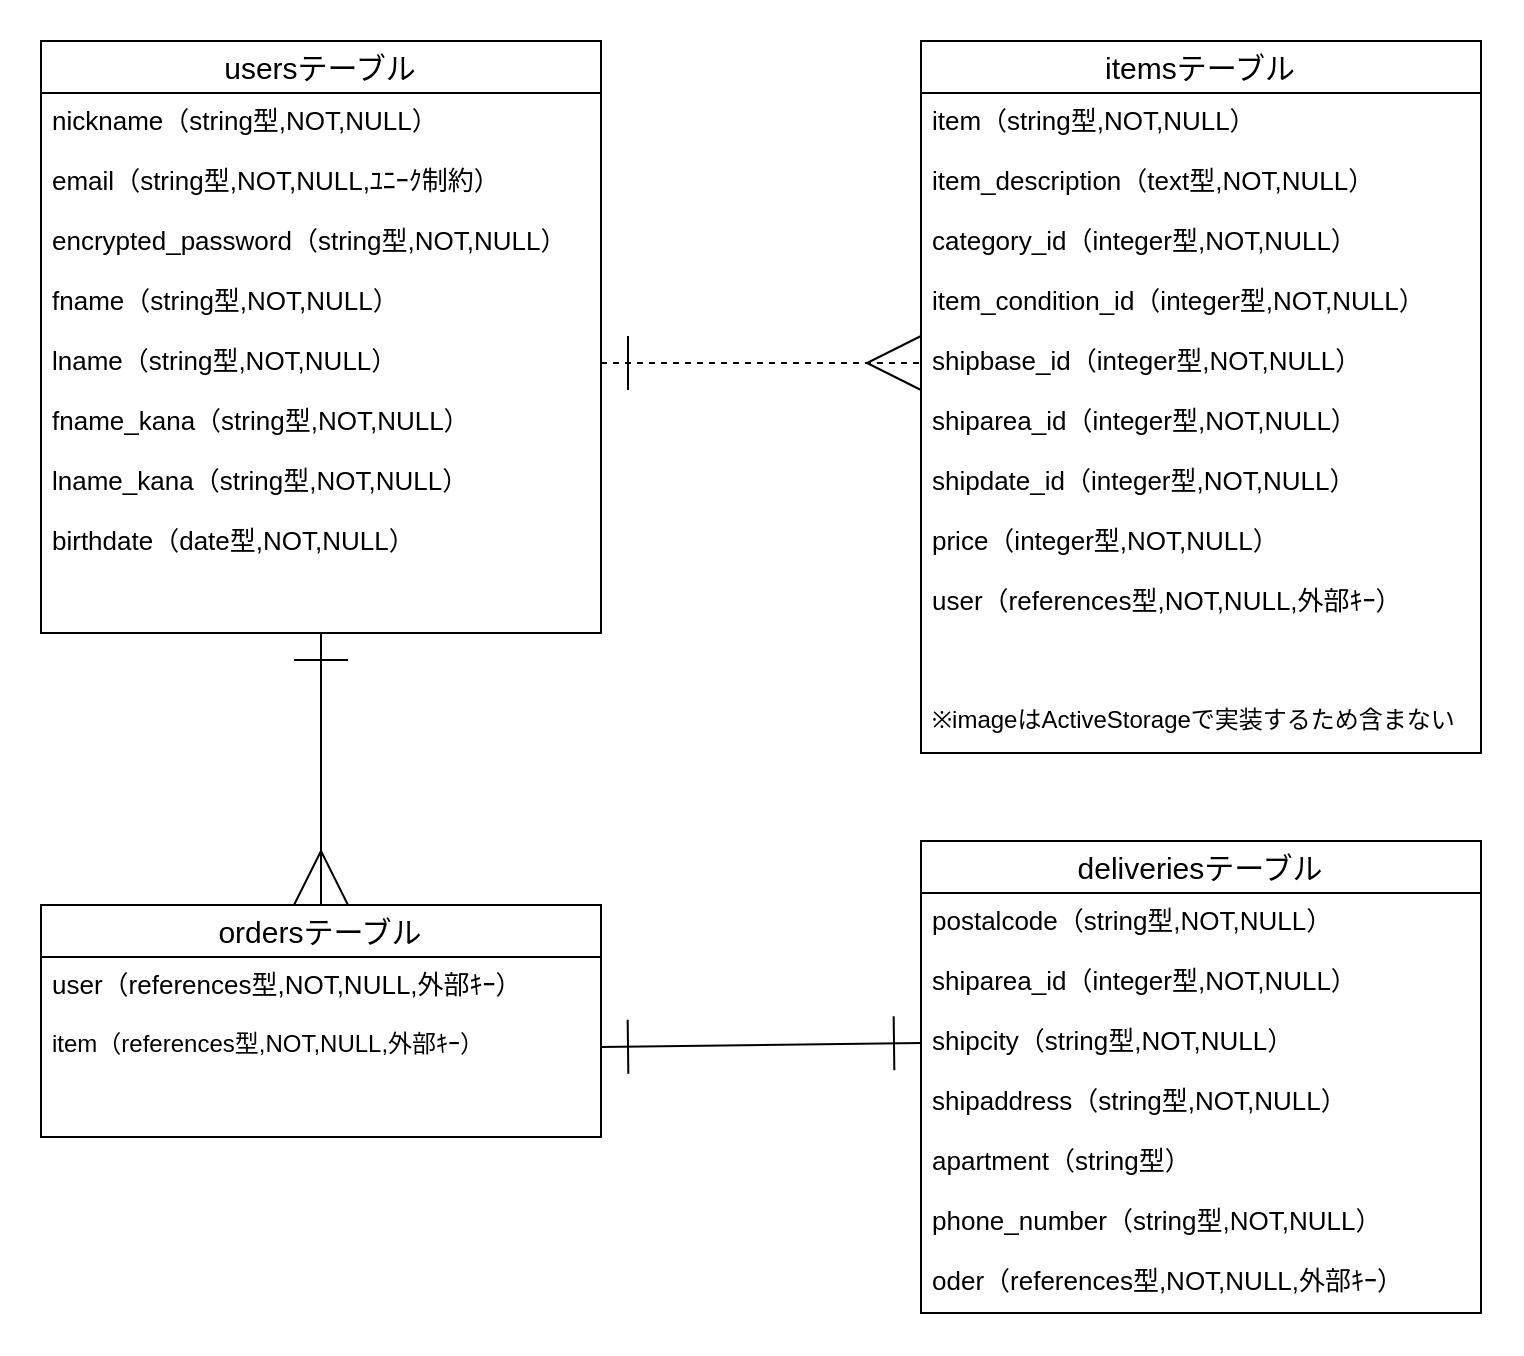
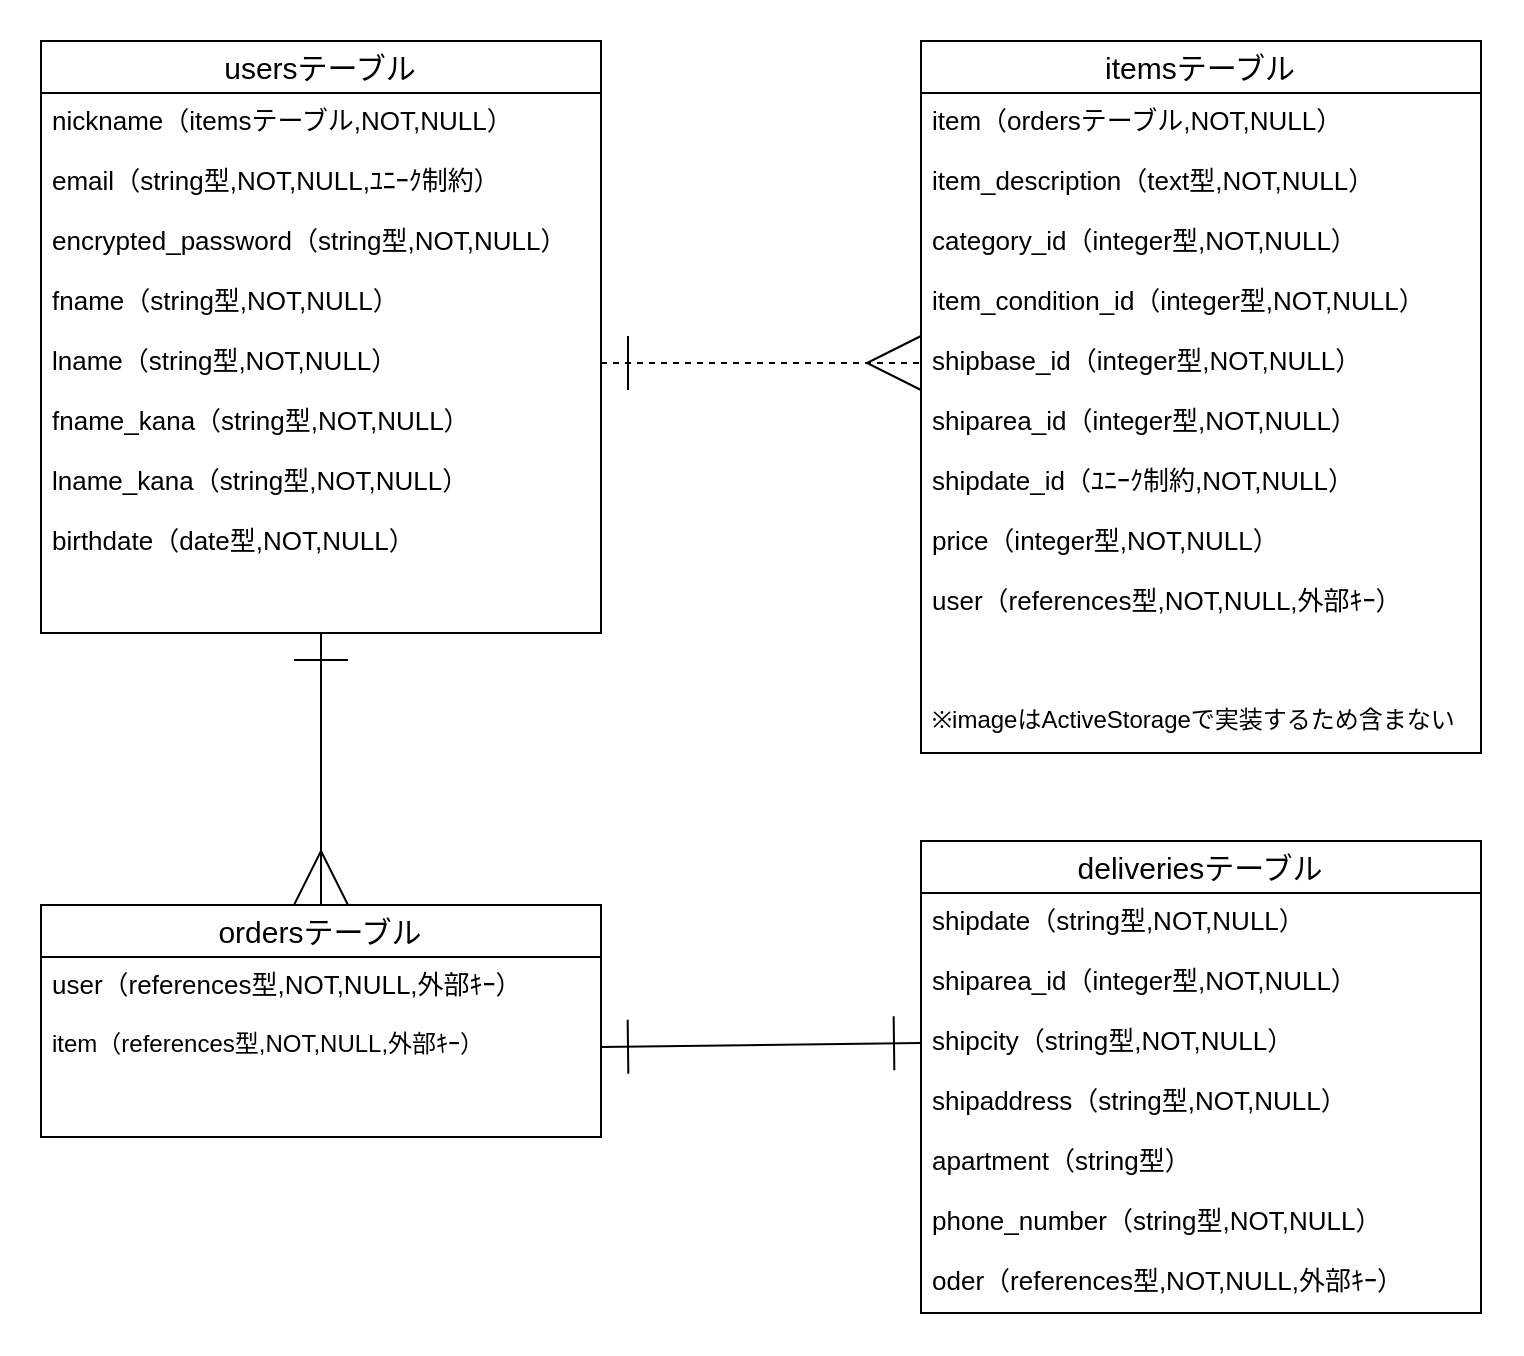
  <mxCell id="0" />
  <mxCell id="1" parent="0" />
  <mxCell id="2" style="edgeStyle=none;jumpSize=6;html=1;entryX=0.5;entryY=0;entryDx=0;entryDy=0;startArrow=ERone;startFill=0;endArrow=ERmany;endFill=0;startSize=25;endSize=25;" parent="1" source="3" target="25" edge="1"><mxGeometry relative="1" as="geometry" /></mxCell>
  <mxCell id="3" value="usersテーブル" style="swimlane;fontStyle=0;childLayout=stackLayout;horizontal=1;startSize=26;horizontalStack=0;resizeParent=1;resizeParentMax=0;resizeLast=0;collapsible=1;marginBottom=0;align=center;fontSize=15;" parent="1" vertex="1"><mxGeometry x="20" y="20" width="280" height="296" as="geometry" /></mxCell>
- <mxCell id="4" value="nickname（string型,NOT,NULL）" style="text;strokeColor=none;fillColor=none;spacingLeft=4;spacingRight=4;overflow=hidden;rotatable=0;points=[[0,0.5],[1,0.5]];portConstraint=eastwest;fontSize=13;" parent="3" vertex="1"><mxGeometry y="26" width="280" height="30" as="geometry" /></mxCell>
+ <mxCell id="4" value="nickname（itemsテーブル,NOT,NULL）" style="text;strokeColor=none;fillColor=none;spacingLeft=4;spacingRight=4;overflow=hidden;rotatable=0;points=[[0,0.5],[1,0.5]];portConstraint=eastwest;fontSize=13;" parent="3" vertex="1"><mxGeometry y="26" width="280" height="30" as="geometry" /></mxCell>
  <mxCell id="5" value="email（string型,NOT,NULL,ﾕﾆｰｸ制約）" style="text;strokeColor=none;fillColor=none;spacingLeft=4;spacingRight=4;overflow=hidden;rotatable=0;points=[[0,0.5],[1,0.5]];portConstraint=eastwest;fontSize=13;" parent="3" vertex="1"><mxGeometry y="56" width="280" height="30" as="geometry" /></mxCell>
  <mxCell id="6" value="encrypted_password（string型,NOT,NULL）" style="text;strokeColor=none;fillColor=none;spacingLeft=4;spacingRight=4;overflow=hidden;rotatable=0;points=[[0,0.5],[1,0.5]];portConstraint=eastwest;fontSize=13;" parent="3" vertex="1"><mxGeometry y="86" width="280" height="30" as="geometry" /></mxCell>
  <mxCell id="7" value="fname（string型,NOT,NULL）" style="text;strokeColor=none;fillColor=none;spacingLeft=4;spacingRight=4;overflow=hidden;rotatable=0;points=[[0,0.5],[1,0.5]];portConstraint=eastwest;fontSize=13;" parent="3" vertex="1"><mxGeometry y="116" width="280" height="30" as="geometry" /></mxCell>
  <mxCell id="8" value="lname（string型,NOT,NULL）" style="text;strokeColor=none;fillColor=none;spacingLeft=4;spacingRight=4;overflow=hidden;rotatable=0;points=[[0,0.5],[1,0.5]];portConstraint=eastwest;fontSize=13;" parent="3" vertex="1"><mxGeometry y="146" width="280" height="30" as="geometry" /></mxCell>
  <mxCell id="9" value="fname_kana（string型,NOT,NULL）" style="text;strokeColor=none;fillColor=none;spacingLeft=4;spacingRight=4;overflow=hidden;rotatable=0;points=[[0,0.5],[1,0.5]];portConstraint=eastwest;fontSize=13;" parent="3" vertex="1"><mxGeometry y="176" width="280" height="30" as="geometry" /></mxCell>
  <mxCell id="10" value="lname_kana（string型,NOT,NULL）" style="text;strokeColor=none;fillColor=none;spacingLeft=4;spacingRight=4;overflow=hidden;rotatable=0;points=[[0,0.5],[1,0.5]];portConstraint=eastwest;fontSize=13;" parent="3" vertex="1"><mxGeometry y="206" width="280" height="30" as="geometry" /></mxCell>
  <mxCell id="11" value="birthdate（date型,NOT,NULL）" style="text;strokeColor=none;fillColor=none;spacingLeft=4;spacingRight=4;overflow=hidden;rotatable=0;points=[[0,0.5],[1,0.5]];portConstraint=eastwest;fontSize=13;" parent="3" vertex="1"><mxGeometry y="236" width="280" height="30" as="geometry" /></mxCell>
  <mxCell id="12" style="text;strokeColor=none;fillColor=none;spacingLeft=4;spacingRight=4;overflow=hidden;rotatable=0;points=[[0,0.5],[1,0.5]];portConstraint=eastwest;fontSize=12;" parent="3" vertex="1"><mxGeometry y="266" width="280" height="30" as="geometry" /></mxCell>
  <mxCell id="13" value="itemsテーブル" style="swimlane;fontStyle=0;childLayout=stackLayout;horizontal=1;startSize=26;horizontalStack=0;resizeParent=1;resizeParentMax=0;resizeLast=0;collapsible=1;marginBottom=0;align=center;fontSize=15;" parent="1" vertex="1"><mxGeometry x="460" y="20" width="280" height="356" as="geometry" /></mxCell>
- <mxCell id="14" value="item（string型,NOT,NULL）" style="text;strokeColor=none;fillColor=none;spacingLeft=4;spacingRight=4;overflow=hidden;rotatable=0;points=[[0,0.5],[1,0.5]];portConstraint=eastwest;fontSize=13;" parent="13" vertex="1"><mxGeometry y="26" width="280" height="30" as="geometry" /></mxCell>
+ <mxCell id="14" value="item（ordersテーブル,NOT,NULL）" style="text;strokeColor=none;fillColor=none;spacingLeft=4;spacingRight=4;overflow=hidden;rotatable=0;points=[[0,0.5],[1,0.5]];portConstraint=eastwest;fontSize=13;" parent="13" vertex="1"><mxGeometry y="26" width="280" height="30" as="geometry" /></mxCell>
  <mxCell id="15" value="item_description（text型,NOT,NULL）" style="text;strokeColor=none;fillColor=none;spacingLeft=4;spacingRight=4;overflow=hidden;rotatable=0;points=[[0,0.5],[1,0.5]];portConstraint=eastwest;fontSize=13;" parent="13" vertex="1"><mxGeometry y="56" width="280" height="30" as="geometry" /></mxCell>
  <mxCell id="16" value="category_id（integer型,NOT,NULL）" style="text;strokeColor=none;fillColor=none;spacingLeft=4;spacingRight=4;overflow=hidden;rotatable=0;points=[[0,0.5],[1,0.5]];portConstraint=eastwest;fontSize=13;" parent="13" vertex="1"><mxGeometry y="86" width="280" height="30" as="geometry" /></mxCell>
  <mxCell id="17" value="item_condition_id（integer型,NOT,NULL）" style="text;strokeColor=none;fillColor=none;spacingLeft=4;spacingRight=4;overflow=hidden;rotatable=0;points=[[0,0.5],[1,0.5]];portConstraint=eastwest;fontSize=13;" parent="13" vertex="1"><mxGeometry y="116" width="280" height="30" as="geometry" /></mxCell>
  <mxCell id="18" value="shipbase_id（integer型,NOT,NULL）" style="text;strokeColor=none;fillColor=none;spacingLeft=4;spacingRight=4;overflow=hidden;rotatable=0;points=[[0,0.5],[1,0.5]];portConstraint=eastwest;fontSize=13;" parent="13" vertex="1"><mxGeometry y="146" width="280" height="30" as="geometry" /></mxCell>
  <mxCell id="19" value="shiparea_id（integer型,NOT,NULL）" style="text;strokeColor=none;fillColor=none;spacingLeft=4;spacingRight=4;overflow=hidden;rotatable=0;points=[[0,0.5],[1,0.5]];portConstraint=eastwest;fontSize=13;" parent="13" vertex="1"><mxGeometry y="176" width="280" height="30" as="geometry" /></mxCell>
- <mxCell id="20" value="shipdate_id（integer型,NOT,NULL）" style="text;strokeColor=none;fillColor=none;spacingLeft=4;spacingRight=4;overflow=hidden;rotatable=0;points=[[0,0.5],[1,0.5]];portConstraint=eastwest;fontSize=13;" parent="13" vertex="1"><mxGeometry y="206" width="280" height="30" as="geometry" /></mxCell>
+ <mxCell id="20" value="shipdate_id（ﾕﾆｰｸ制約,NOT,NULL）" style="text;strokeColor=none;fillColor=none;spacingLeft=4;spacingRight=4;overflow=hidden;rotatable=0;points=[[0,0.5],[1,0.5]];portConstraint=eastwest;fontSize=13;" parent="13" vertex="1"><mxGeometry y="206" width="280" height="30" as="geometry" /></mxCell>
  <mxCell id="21" value="price（integer型,NOT,NULL）" style="text;strokeColor=none;fillColor=none;spacingLeft=4;spacingRight=4;overflow=hidden;rotatable=0;points=[[0,0.5],[1,0.5]];portConstraint=eastwest;fontSize=13;" parent="13" vertex="1"><mxGeometry y="236" width="280" height="30" as="geometry" /></mxCell>
  <mxCell id="22" value="user（references型,NOT,NULL,外部ｷｰ）" style="text;strokeColor=none;fillColor=none;spacingLeft=4;spacingRight=4;overflow=hidden;rotatable=0;points=[[0,0.5],[1,0.5]];portConstraint=eastwest;fontSize=13;" parent="13" vertex="1"><mxGeometry y="266" width="280" height="30" as="geometry" /></mxCell>
  <mxCell id="23" style="text;strokeColor=none;fillColor=none;spacingLeft=4;spacingRight=4;overflow=hidden;rotatable=0;points=[[0,0.5],[1,0.5]];portConstraint=eastwest;fontSize=12;" parent="13" vertex="1"><mxGeometry y="296" width="280" height="30" as="geometry" /></mxCell>
  <mxCell id="24" value="※imageはActiveStorageで実装するため含まない" style="text;strokeColor=none;fillColor=none;spacingLeft=4;spacingRight=4;overflow=hidden;rotatable=0;points=[[0,0.5],[1,0.5]];portConstraint=eastwest;fontSize=12;" parent="13" vertex="1"><mxGeometry y="326" width="280" height="30" as="geometry" /></mxCell>
  <mxCell id="25" value="ordersテーブル" style="swimlane;fontStyle=0;childLayout=stackLayout;horizontal=1;startSize=26;horizontalStack=0;resizeParent=1;resizeParentMax=0;resizeLast=0;collapsible=1;marginBottom=0;align=center;fontSize=15;" parent="1" vertex="1"><mxGeometry x="20" y="452" width="280" height="116" as="geometry" /></mxCell>
  <mxCell id="26" value="user（references型,NOT,NULL,外部ｷｰ）" style="text;strokeColor=none;fillColor=none;spacingLeft=4;spacingRight=4;overflow=hidden;rotatable=0;points=[[0,0.5],[1,0.5]];portConstraint=eastwest;fontSize=13;" parent="25" vertex="1"><mxGeometry y="26" width="280" height="30" as="geometry" /></mxCell>
  <mxCell id="27" value="item（references型,NOT,NULL,外部ｷｰ）" style="text;strokeColor=none;fillColor=none;spacingLeft=4;spacingRight=4;overflow=hidden;rotatable=0;points=[[0,0.5],[1,0.5]];portConstraint=eastwest;fontSize=12;" parent="25" vertex="1"><mxGeometry y="56" width="280" height="30" as="geometry" /></mxCell>
  <mxCell id="28" style="text;strokeColor=none;fillColor=none;spacingLeft=4;spacingRight=4;overflow=hidden;rotatable=0;points=[[0,0.5],[1,0.5]];portConstraint=eastwest;fontSize=12;" parent="25" vertex="1"><mxGeometry y="86" width="280" height="30" as="geometry" /></mxCell>
  <mxCell id="29" value="deliveriesテーブル" style="swimlane;fontStyle=0;childLayout=stackLayout;horizontal=1;startSize=26;horizontalStack=0;resizeParent=1;resizeParentMax=0;resizeLast=0;collapsible=1;marginBottom=0;align=center;fontSize=15;" parent="1" vertex="1"><mxGeometry x="460" y="420" width="280" height="236" as="geometry" /></mxCell>
- <mxCell id="30" value="postalcode（string型,NOT,NULL）" style="text;strokeColor=none;fillColor=none;spacingLeft=4;spacingRight=4;overflow=hidden;rotatable=0;points=[[0,0.5],[1,0.5]];portConstraint=eastwest;fontSize=13;" parent="29" vertex="1"><mxGeometry y="26" width="280" height="30" as="geometry" /></mxCell>
+ <mxCell id="30" value="shipdate（string型,NOT,NULL）" style="text;strokeColor=none;fillColor=none;spacingLeft=4;spacingRight=4;overflow=hidden;rotatable=0;points=[[0,0.5],[1,0.5]];portConstraint=eastwest;fontSize=13;" parent="29" vertex="1"><mxGeometry y="26" width="280" height="30" as="geometry" /></mxCell>
  <mxCell id="31" value="shiparea_id（integer型,NOT,NULL）" style="text;strokeColor=none;fillColor=none;spacingLeft=4;spacingRight=4;overflow=hidden;rotatable=0;points=[[0,0.5],[1,0.5]];portConstraint=eastwest;fontSize=13;" parent="29" vertex="1"><mxGeometry y="56" width="280" height="30" as="geometry" /></mxCell>
  <mxCell id="32" value="shipcity（string型,NOT,NULL）" style="text;strokeColor=none;fillColor=none;spacingLeft=4;spacingRight=4;overflow=hidden;rotatable=0;points=[[0,0.5],[1,0.5]];portConstraint=eastwest;fontSize=13;" parent="29" vertex="1"><mxGeometry y="86" width="280" height="30" as="geometry" /></mxCell>
  <mxCell id="33" value="shipaddress（string型,NOT,NULL）" style="text;strokeColor=none;fillColor=none;spacingLeft=4;spacingRight=4;overflow=hidden;rotatable=0;points=[[0,0.5],[1,0.5]];portConstraint=eastwest;fontSize=13;" parent="29" vertex="1"><mxGeometry y="116" width="280" height="30" as="geometry" /></mxCell>
  <mxCell id="34" value="apartment（string型）" style="text;strokeColor=none;fillColor=none;spacingLeft=4;spacingRight=4;overflow=hidden;rotatable=0;points=[[0,0.5],[1,0.5]];portConstraint=eastwest;fontSize=13;" parent="29" vertex="1"><mxGeometry y="146" width="280" height="30" as="geometry" /></mxCell>
  <mxCell id="35" value="phone_number（string型,NOT,NULL）" style="text;strokeColor=none;fillColor=none;spacingLeft=4;spacingRight=4;overflow=hidden;rotatable=0;points=[[0,0.5],[1,0.5]];portConstraint=eastwest;fontSize=13;" parent="29" vertex="1"><mxGeometry y="176" width="280" height="30" as="geometry" /></mxCell>
  <mxCell id="36" value="oder（references型,NOT,NULL,外部ｷｰ）" style="text;strokeColor=none;fillColor=none;spacingLeft=4;spacingRight=4;overflow=hidden;rotatable=0;points=[[0,0.5],[1,0.5]];portConstraint=eastwest;fontSize=13;" parent="29" vertex="1"><mxGeometry y="206" width="280" height="30" as="geometry" /></mxCell>
  <mxCell id="37" style="edgeStyle=none;html=1;exitX=1;exitY=0.5;exitDx=0;exitDy=0;entryX=0;entryY=0.5;entryDx=0;entryDy=0;endArrow=ERmany;endFill=0;startArrow=ERone;startFill=0;jumpSize=6;endSize=25;startSize=25;dashed=1;" parent="1" source="8" target="18" edge="1"><mxGeometry relative="1" as="geometry" /></mxCell>
  <mxCell id="38" style="edgeStyle=none;jumpSize=6;html=1;exitX=1;exitY=0.5;exitDx=0;exitDy=0;entryX=0;entryY=0.5;entryDx=0;entryDy=0;startArrow=ERone;startFill=0;endArrow=ERone;endFill=0;startSize=25;endSize=25;" parent="1" source="27" target="32" edge="1"><mxGeometry relative="1" as="geometry" /></mxCell>
